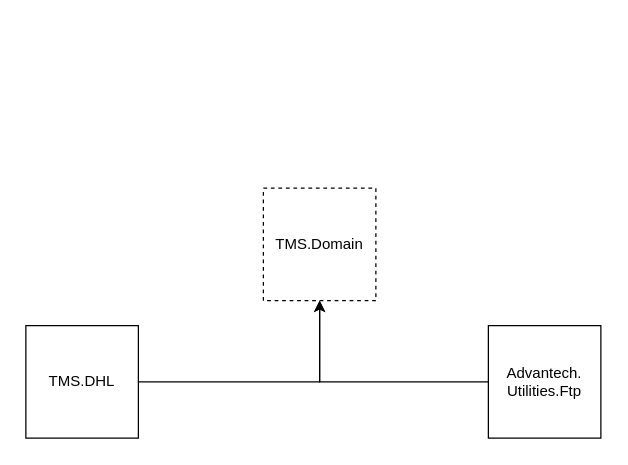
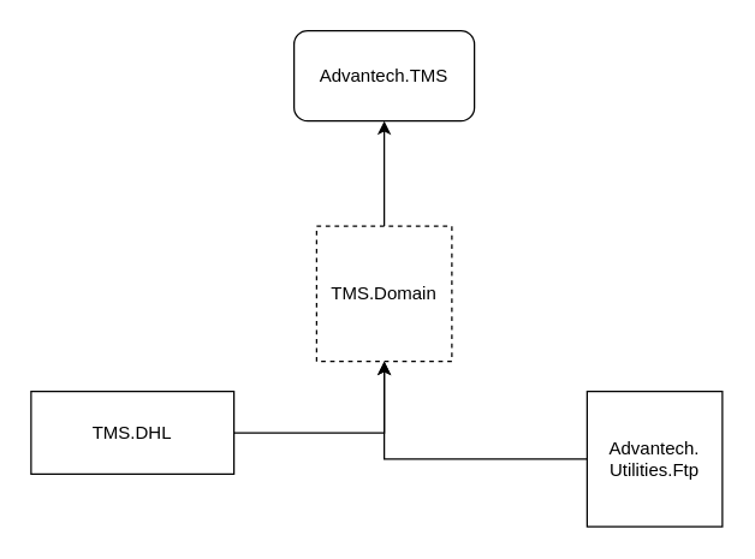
  <mxCell id="0" />
  <mxCell id="1" parent="0" />
+ <mxCell id="2" value="Advantech.TMS" style="rounded=1;whiteSpace=wrap;html=1;" vertex="1" parent="1"><mxGeometry x="195" y="20" width="120" height="60" as="geometry" /></mxCell>
  <mxCell id="3" style="edgeStyle=orthogonalEdgeStyle;rounded=0;orthogonalLoop=1;jettySize=auto;html=1;entryX=0.5;entryY=1;entryDx=0;entryDy=0;" edge="1" parent="1" source="4" target="6"><mxGeometry relative="1" as="geometry" /></mxCell>
- <mxCell id="4" value="TMS.DHL" style="whiteSpace=wrap;html=1;aspect=fixed;" vertex="1" parent="1"><mxGeometry x="20" y="260" width="90" height="90" as="geometry" /></mxCell>
+ <mxCell id="4" value="TMS.DHL" style="whiteSpace=wrap;html=1;aspect=fixed;" vertex="1" parent="1"><mxGeometry x="20" y="260" width="135" height="55" as="geometry" /></mxCell>
+ <mxCell id="5" style="edgeStyle=orthogonalEdgeStyle;rounded=0;orthogonalLoop=1;jettySize=auto;html=1;" edge="1" parent="1" source="6" target="2"><mxGeometry relative="1" as="geometry"><mxPoint x="314" y="140" as="targetPoint" /></mxGeometry></mxCell>
  <mxCell id="6" value="TMS.Domain" style="whiteSpace=wrap;html=1;aspect=fixed;dashed=1;" vertex="1" parent="1"><mxGeometry x="210" y="150" width="90" height="90" as="geometry" /></mxCell>
  <mxCell id="7" style="edgeStyle=orthogonalEdgeStyle;rounded=0;orthogonalLoop=1;jettySize=auto;html=1;entryX=0.5;entryY=1;entryDx=0;entryDy=0;" edge="1" parent="1" source="8" target="6"><mxGeometry relative="1" as="geometry" /></mxCell>
  <mxCell id="8" value="Advantech.&lt;br&gt;Utilities.Ftp" style="whiteSpace=wrap;html=1;aspect=fixed;" vertex="1" parent="1"><mxGeometry x="390" y="260" width="90" height="90" as="geometry" /></mxCell>
